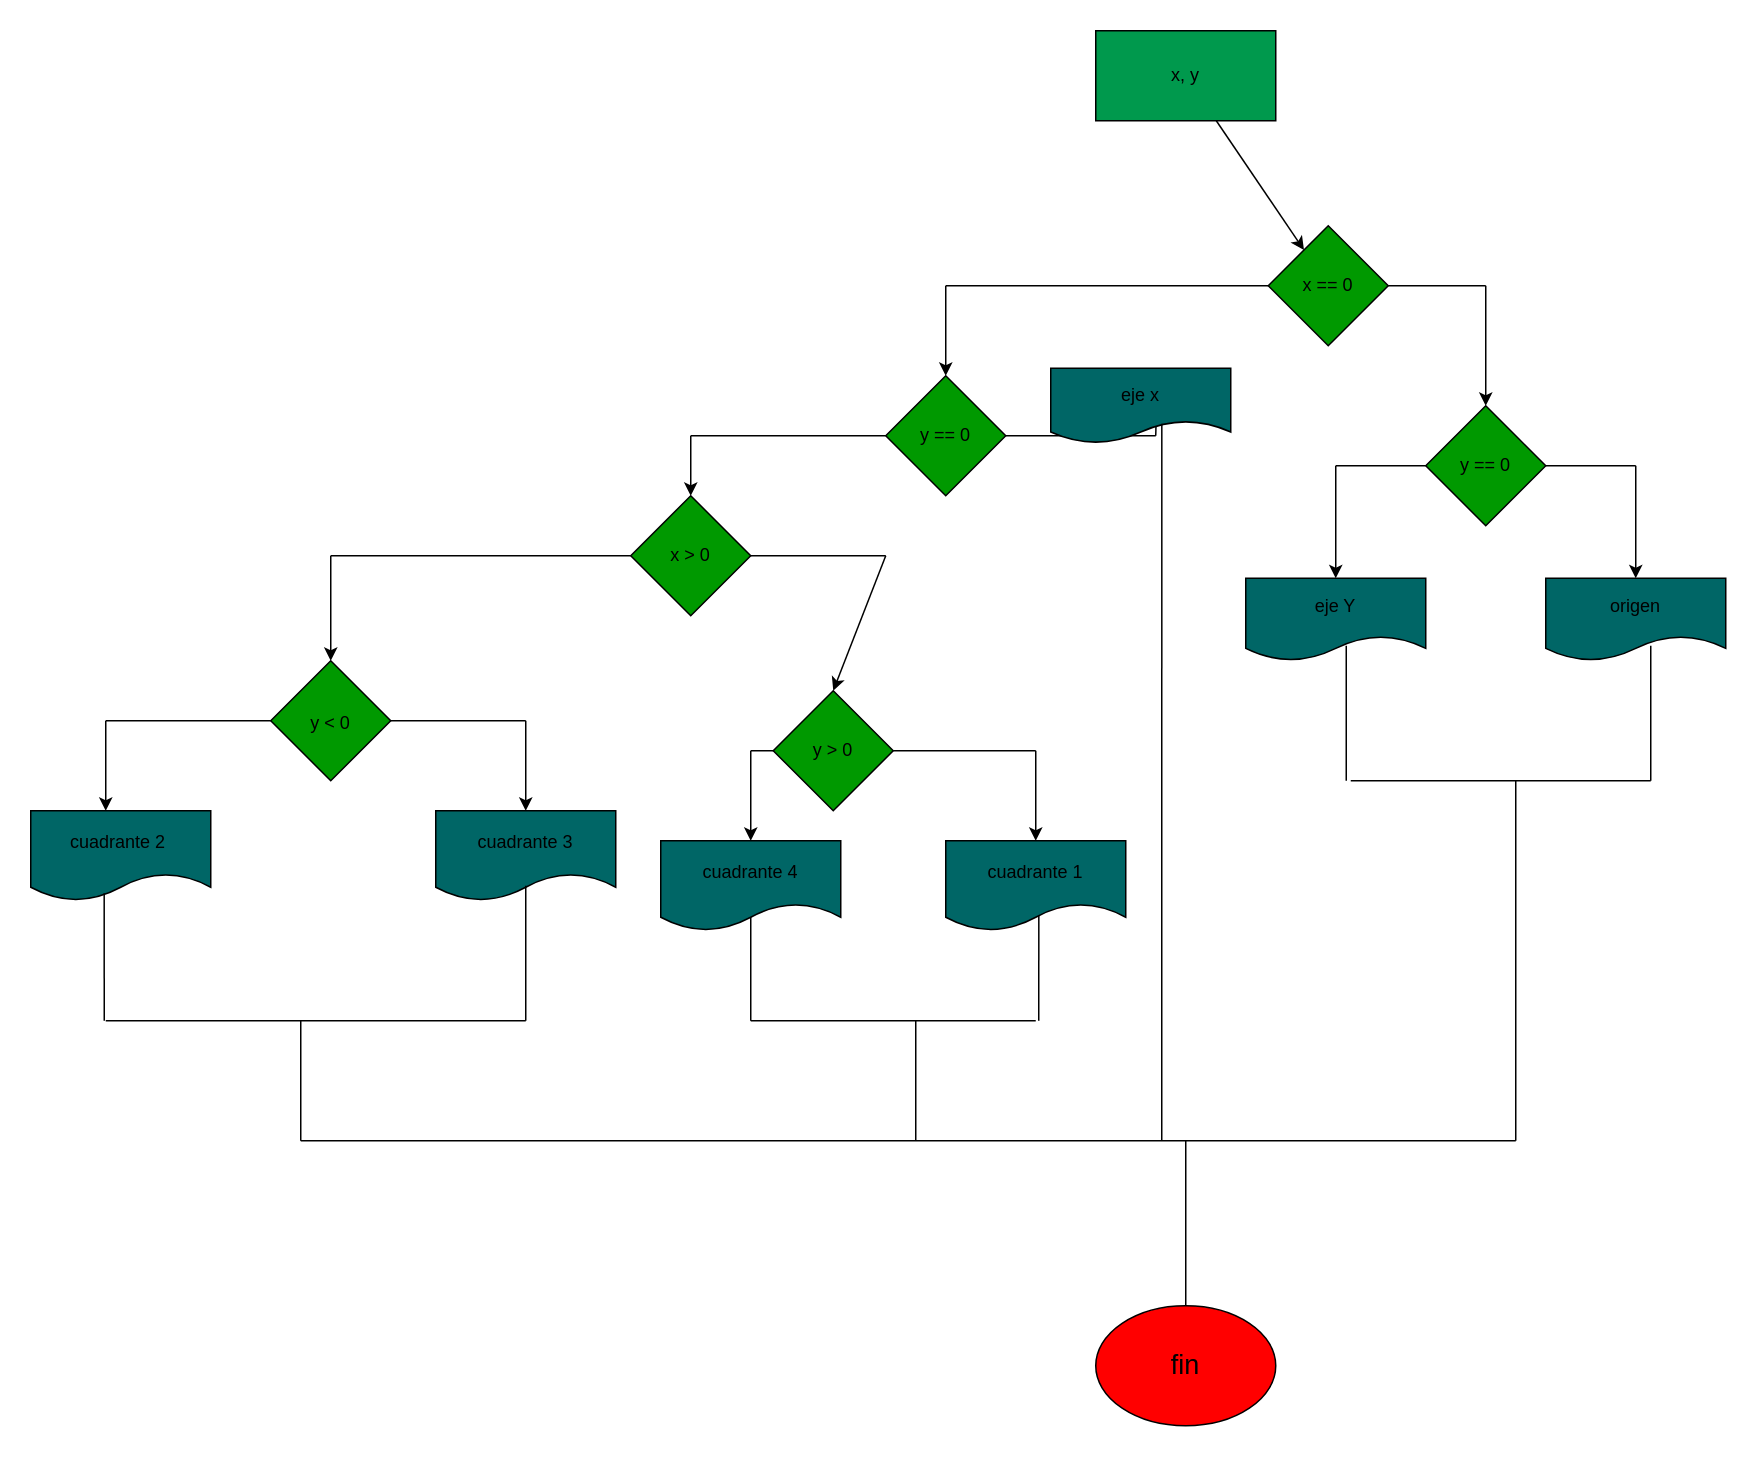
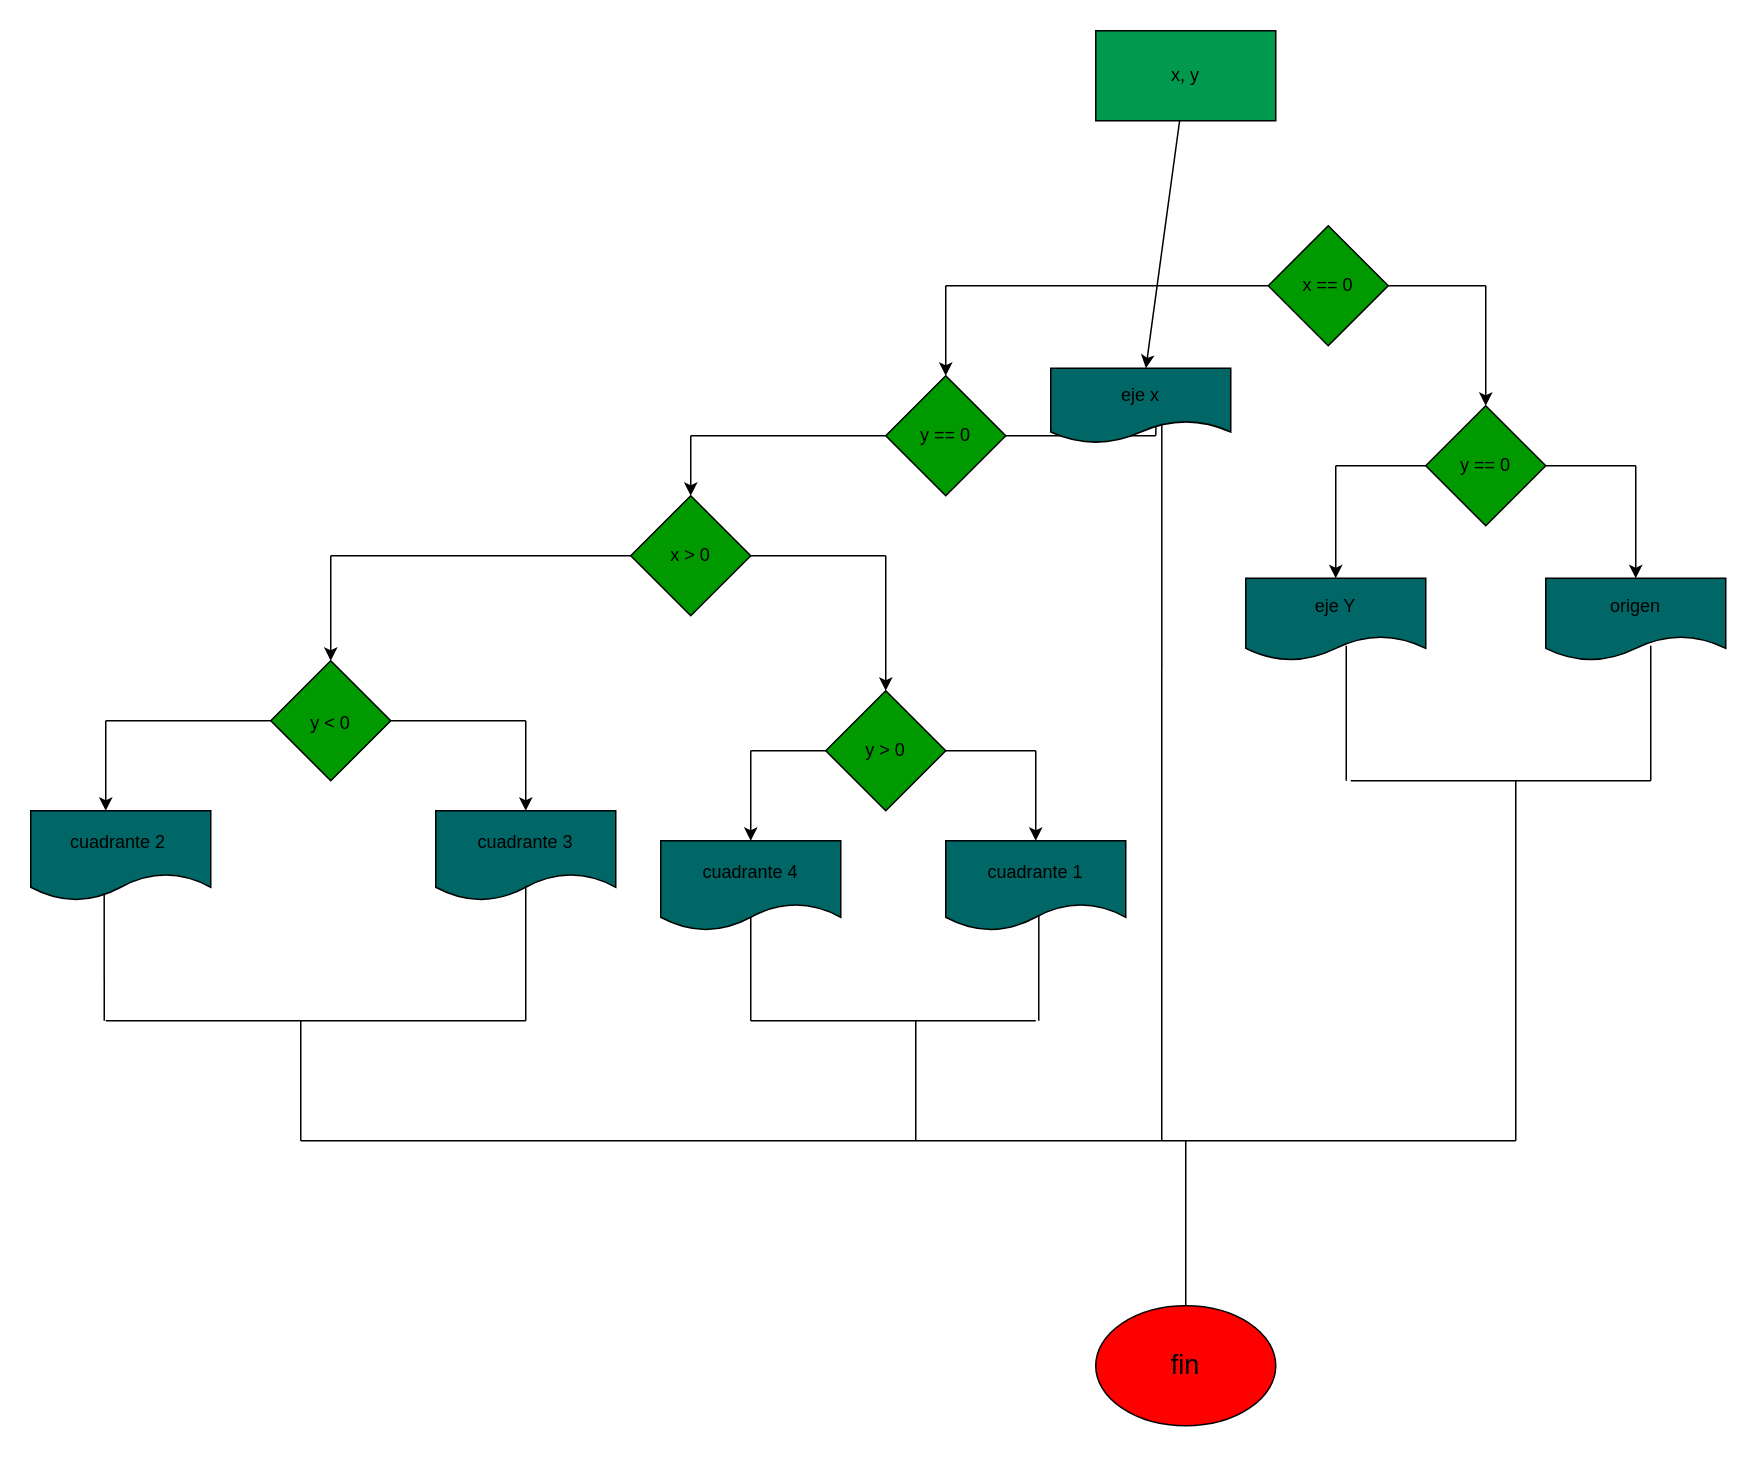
  <mxCell id="0" />
  <mxCell id="1" parent="0" />
- <mxCell id="2" value="" style="edgeStyle=none;html=1;" parent="1" source="3" target="4" edge="1"><mxGeometry relative="1" as="geometry" /></mxCell>
+ <mxCell id="2" value="" style="edgeStyle=none;html=1;" parent="1" source="3" target="19" edge="1"><mxGeometry relative="1" as="geometry" /></mxCell>
  <mxCell id="3" value="x, y" style="whiteSpace=wrap;html=1;fillColor=#00994D;" parent="1" vertex="1"><mxGeometry x="730" y="20" width="120" height="60" as="geometry" /></mxCell>
  <mxCell id="4" value="x == 0" style="rhombus;whiteSpace=wrap;html=1;fillColor=#009900;" parent="1" vertex="1"><mxGeometry x="845" y="150" width="80" height="80" as="geometry" /></mxCell>
  <mxCell id="5" value="" style="endArrow=none;html=1;exitX=1;exitY=0.5;exitDx=0;exitDy=0;" parent="1" source="4" edge="1"><mxGeometry width="50" height="50" relative="1" as="geometry"><mxPoint x="780" y="300" as="sourcePoint" /><mxPoint x="990" y="190" as="targetPoint" /></mxGeometry></mxCell>
  <mxCell id="6" value="" style="endArrow=classic;html=1;" parent="1" edge="1"><mxGeometry width="50" height="50" relative="1" as="geometry"><mxPoint x="990" y="190" as="sourcePoint" /><mxPoint x="990" y="270" as="targetPoint" /></mxGeometry></mxCell>
  <mxCell id="7" value="y == 0" style="rhombus;whiteSpace=wrap;html=1;fillColor=#009900;" parent="1" vertex="1"><mxGeometry x="950" y="270" width="80" height="80" as="geometry" /></mxCell>
  <mxCell id="8" value="" style="endArrow=none;html=1;exitX=1;exitY=0.5;exitDx=0;exitDy=0;" parent="1" source="7" edge="1"><mxGeometry width="50" height="50" relative="1" as="geometry"><mxPoint x="970" y="380" as="sourcePoint" /><mxPoint x="1090" y="310" as="targetPoint" /></mxGeometry></mxCell>
  <mxCell id="9" value="" style="endArrow=classic;html=1;" parent="1" target="10" edge="1"><mxGeometry width="50" height="50" relative="1" as="geometry"><mxPoint x="1090" y="310" as="sourcePoint" /><mxPoint x="1090" y="370" as="targetPoint" /></mxGeometry></mxCell>
  <mxCell id="10" value="origen" style="shape=document;whiteSpace=wrap;html=1;boundedLbl=1;fillColor=#006666;" parent="1" vertex="1"><mxGeometry x="1030" y="385" width="120" height="55" as="geometry" /></mxCell>
  <mxCell id="11" value="" style="endArrow=none;html=1;entryX=0;entryY=0.5;entryDx=0;entryDy=0;" parent="1" target="7" edge="1"><mxGeometry width="50" height="50" relative="1" as="geometry"><mxPoint x="890" y="310" as="sourcePoint" /><mxPoint x="910" y="330" as="targetPoint" /></mxGeometry></mxCell>
  <mxCell id="12" value="" style="endArrow=classic;html=1;" parent="1" target="13" edge="1"><mxGeometry width="50" height="50" relative="1" as="geometry"><mxPoint x="890" y="310" as="sourcePoint" /><mxPoint x="890" y="390" as="targetPoint" /></mxGeometry></mxCell>
  <mxCell id="13" value="eje Y" style="shape=document;whiteSpace=wrap;html=1;boundedLbl=1;fillColor=#006666;" parent="1" vertex="1"><mxGeometry x="830" y="385" width="120" height="55" as="geometry" /></mxCell>
  <mxCell id="14" value="" style="endArrow=none;html=1;entryX=0;entryY=0.5;entryDx=0;entryDy=0;" parent="1" target="4" edge="1"><mxGeometry width="50" height="50" relative="1" as="geometry"><mxPoint x="630" y="190" as="sourcePoint" /><mxPoint x="730" y="180" as="targetPoint" /></mxGeometry></mxCell>
  <mxCell id="15" value="" style="endArrow=classic;html=1;" parent="1" edge="1"><mxGeometry width="50" height="50" relative="1" as="geometry"><mxPoint x="630" y="190" as="sourcePoint" /><mxPoint x="630" y="250" as="targetPoint" /></mxGeometry></mxCell>
  <mxCell id="16" value="y == 0" style="rhombus;whiteSpace=wrap;html=1;fillColor=#009900;" parent="1" vertex="1"><mxGeometry x="590" y="250" width="80" height="80" as="geometry" /></mxCell>
  <mxCell id="17" value="" style="endArrow=none;html=1;exitX=1;exitY=0.5;exitDx=0;exitDy=0;" parent="1" source="16" edge="1"><mxGeometry width="50" height="50" relative="1" as="geometry"><mxPoint x="680" y="430" as="sourcePoint" /><mxPoint x="770" y="290" as="targetPoint" /></mxGeometry></mxCell>
  <mxCell id="18" value="" style="endArrow=classic;html=1;entryX=0.592;entryY=0.04;entryDx=0;entryDy=0;entryPerimeter=0;" parent="1" edge="1" target="19"><mxGeometry width="50" height="50" relative="1" as="geometry"><mxPoint x="770" y="290" as="sourcePoint" /><mxPoint x="740" y="350" as="targetPoint" /></mxGeometry></mxCell>
  <mxCell id="19" value="eje x" style="shape=document;whiteSpace=wrap;html=1;boundedLbl=1;fillColor=#006666;" parent="1" vertex="1"><mxGeometry x="700" y="245" width="120" height="50" as="geometry" /></mxCell>
  <mxCell id="20" value="" style="endArrow=none;html=1;entryX=0;entryY=0.5;entryDx=0;entryDy=0;" parent="1" target="16" edge="1"><mxGeometry width="50" height="50" relative="1" as="geometry"><mxPoint x="460" y="290" as="sourcePoint" /><mxPoint x="610" y="380" as="targetPoint" /></mxGeometry></mxCell>
  <mxCell id="21" value="" style="endArrow=classic;html=1;" parent="1" target="22" edge="1"><mxGeometry width="50" height="50" relative="1" as="geometry"><mxPoint x="460" y="290" as="sourcePoint" /><mxPoint x="460" y="340" as="targetPoint" /></mxGeometry></mxCell>
  <mxCell id="22" value="x &amp;gt; 0" style="rhombus;whiteSpace=wrap;html=1;fillColor=#009900;" parent="1" vertex="1"><mxGeometry x="420" y="330" width="80" height="80" as="geometry" /></mxCell>
  <mxCell id="23" value="" style="endArrow=none;html=1;exitX=1;exitY=0.5;exitDx=0;exitDy=0;" parent="1" source="22" edge="1"><mxGeometry width="50" height="50" relative="1" as="geometry"><mxPoint x="490" y="430" as="sourcePoint" /><mxPoint x="590" y="370" as="targetPoint" /></mxGeometry></mxCell>
  <mxCell id="24" value="" style="endArrow=classic;html=1;entryX=0.5;entryY=0;entryDx=0;entryDy=0;" parent="1" target="25" edge="1"><mxGeometry width="50" height="50" relative="1" as="geometry"><mxPoint x="590" y="370" as="sourcePoint" /><mxPoint x="550" y="430" as="targetPoint" /></mxGeometry></mxCell>
- <mxCell id="25" value="y &amp;gt; 0" style="rhombus;whiteSpace=wrap;html=1;fillColor=#009900;" parent="1" vertex="1"><mxGeometry x="515" y="460" width="80" height="80" as="geometry" /></mxCell>
+ <mxCell id="25" value="y &amp;gt; 0" style="rhombus;whiteSpace=wrap;html=1;fillColor=#009900;" parent="1" vertex="1"><mxGeometry x="550" y="460" width="80" height="80" as="geometry" /></mxCell>
  <mxCell id="26" value="" style="endArrow=none;html=1;exitX=1;exitY=0.5;exitDx=0;exitDy=0;" parent="1" source="25" edge="1"><mxGeometry width="50" height="50" relative="1" as="geometry"><mxPoint x="600" y="430" as="sourcePoint" /><mxPoint x="690" y="500" as="targetPoint" /></mxGeometry></mxCell>
  <mxCell id="27" value="" style="endArrow=none;html=1;fontSize=18;exitX=0;exitY=0.5;exitDx=0;exitDy=0;" edge="1" parent="1" source="22"><mxGeometry width="50" height="50" relative="1" as="geometry"><mxPoint x="750" y="390" as="sourcePoint" /><mxPoint x="220" y="370" as="targetPoint" /></mxGeometry></mxCell>
  <mxCell id="28" value="" style="endArrow=classic;html=1;fontSize=18;entryX=0.5;entryY=0;entryDx=0;entryDy=0;" edge="1" parent="1" target="29"><mxGeometry width="50" height="50" relative="1" as="geometry"><mxPoint x="220" y="370" as="sourcePoint" /><mxPoint x="220" y="425" as="targetPoint" /></mxGeometry></mxCell>
  <mxCell id="29" value="&lt;font style=&quot;font-size: 12px;&quot;&gt;y &amp;lt; 0&lt;/font&gt;" style="rhombus;whiteSpace=wrap;html=1;fontSize=18;fillColor=#009900;" vertex="1" parent="1"><mxGeometry x="180" y="440" width="80" height="80" as="geometry" /></mxCell>
  <mxCell id="30" value="" style="endArrow=none;html=1;fontSize=12;exitX=1;exitY=0.5;exitDx=0;exitDy=0;" edge="1" parent="1" source="29"><mxGeometry width="50" height="50" relative="1" as="geometry"><mxPoint x="430" y="550" as="sourcePoint" /><mxPoint x="350" y="480" as="targetPoint" /></mxGeometry></mxCell>
  <mxCell id="31" value="" style="endArrow=classic;html=1;fontSize=12;" edge="1" parent="1"><mxGeometry width="50" height="50" relative="1" as="geometry"><mxPoint x="350" y="480" as="sourcePoint" /><mxPoint x="350" y="540" as="targetPoint" /></mxGeometry></mxCell>
  <mxCell id="32" value="cuadrante 3" style="shape=document;whiteSpace=wrap;html=1;boundedLbl=1;fontSize=12;fillColor=#006666;" vertex="1" parent="1"><mxGeometry x="290" y="540" width="120" height="60" as="geometry" /></mxCell>
  <mxCell id="33" value="" style="endArrow=none;html=1;fontSize=12;exitX=0;exitY=0.5;exitDx=0;exitDy=0;" edge="1" parent="1" source="29"><mxGeometry width="50" height="50" relative="1" as="geometry"><mxPoint x="430" y="550" as="sourcePoint" /><mxPoint x="70" y="480" as="targetPoint" /></mxGeometry></mxCell>
  <mxCell id="34" value="" style="endArrow=classic;html=1;fontSize=12;" edge="1" parent="1"><mxGeometry width="50" height="50" relative="1" as="geometry"><mxPoint x="70" y="480" as="sourcePoint" /><mxPoint x="70" y="540" as="targetPoint" /></mxGeometry></mxCell>
  <mxCell id="35" value="cuadrante 2&amp;nbsp;" style="shape=document;whiteSpace=wrap;html=1;boundedLbl=1;fontSize=12;fillColor=#006666;" vertex="1" parent="1"><mxGeometry x="20" y="540" width="120" height="60" as="geometry" /></mxCell>
  <mxCell id="36" value="" style="endArrow=none;html=1;fontSize=12;entryX=0.408;entryY=0.917;entryDx=0;entryDy=0;entryPerimeter=0;" edge="1" parent="1" target="35"><mxGeometry width="50" height="50" relative="1" as="geometry"><mxPoint x="69" y="680" as="sourcePoint" /><mxPoint x="480" y="610" as="targetPoint" /></mxGeometry></mxCell>
  <mxCell id="37" value="" style="endArrow=none;html=1;fontSize=12;" edge="1" parent="1"><mxGeometry width="50" height="50" relative="1" as="geometry"><mxPoint x="350" y="590" as="sourcePoint" /><mxPoint x="350" y="680" as="targetPoint" /></mxGeometry></mxCell>
  <mxCell id="38" value="" style="endArrow=none;html=1;fontSize=12;" edge="1" parent="1"><mxGeometry width="50" height="50" relative="1" as="geometry"><mxPoint x="70" y="680" as="sourcePoint" /><mxPoint x="350" y="680" as="targetPoint" /></mxGeometry></mxCell>
  <mxCell id="39" value="" style="endArrow=none;html=1;fontSize=12;" edge="1" parent="1"><mxGeometry width="50" height="50" relative="1" as="geometry"><mxPoint x="200" y="760" as="sourcePoint" /><mxPoint x="200" y="680" as="targetPoint" /></mxGeometry></mxCell>
  <mxCell id="40" value="" style="endArrow=none;html=1;fontSize=12;exitX=0;exitY=0.5;exitDx=0;exitDy=0;" edge="1" parent="1" source="25"><mxGeometry width="50" height="50" relative="1" as="geometry"><mxPoint x="650" y="590" as="sourcePoint" /><mxPoint x="500" y="500" as="targetPoint" /></mxGeometry></mxCell>
  <mxCell id="41" value="" style="endArrow=classic;html=1;fontSize=12;" edge="1" parent="1"><mxGeometry width="50" height="50" relative="1" as="geometry"><mxPoint x="500" y="500" as="sourcePoint" /><mxPoint x="500" y="560" as="targetPoint" /></mxGeometry></mxCell>
  <mxCell id="42" value="cuadrante 4" style="shape=document;whiteSpace=wrap;html=1;boundedLbl=1;fontSize=12;fillColor=#006666;" vertex="1" parent="1"><mxGeometry x="440" y="560" width="120" height="60" as="geometry" /></mxCell>
  <mxCell id="43" value="" style="endArrow=classic;html=1;fontSize=12;" edge="1" parent="1"><mxGeometry width="50" height="50" relative="1" as="geometry"><mxPoint x="690" y="500" as="sourcePoint" /><mxPoint x="690" y="560" as="targetPoint" /></mxGeometry></mxCell>
  <mxCell id="44" value="cuadrante 1" style="shape=document;whiteSpace=wrap;html=1;boundedLbl=1;fontSize=12;fillColor=#006666;" vertex="1" parent="1"><mxGeometry x="630" y="560" width="120" height="60" as="geometry" /></mxCell>
  <mxCell id="45" value="" style="endArrow=none;html=1;fontSize=12;exitX=0.5;exitY=0.85;exitDx=0;exitDy=0;exitPerimeter=0;" edge="1" parent="1" source="42"><mxGeometry width="50" height="50" relative="1" as="geometry"><mxPoint x="650" y="750" as="sourcePoint" /><mxPoint x="500" y="680" as="targetPoint" /></mxGeometry></mxCell>
  <mxCell id="46" value="" style="endArrow=none;html=1;fontSize=12;entryX=0.517;entryY=0.833;entryDx=0;entryDy=0;entryPerimeter=0;" edge="1" parent="1" target="44"><mxGeometry width="50" height="50" relative="1" as="geometry"><mxPoint x="692" y="680" as="sourcePoint" /><mxPoint x="700" y="700" as="targetPoint" /></mxGeometry></mxCell>
  <mxCell id="47" value="" style="endArrow=none;html=1;fontSize=12;" edge="1" parent="1"><mxGeometry width="50" height="50" relative="1" as="geometry"><mxPoint x="500" y="680" as="sourcePoint" /><mxPoint x="690" y="680" as="targetPoint" /></mxGeometry></mxCell>
  <mxCell id="48" value="" style="endArrow=none;html=1;fontSize=12;" edge="1" parent="1"><mxGeometry width="50" height="50" relative="1" as="geometry"><mxPoint x="610" y="760" as="sourcePoint" /><mxPoint x="610" y="680" as="targetPoint" /></mxGeometry></mxCell>
  <mxCell id="49" value="" style="endArrow=none;html=1;fontSize=12;entryX=0.617;entryY=0.74;entryDx=0;entryDy=0;entryPerimeter=0;" edge="1" parent="1" target="19"><mxGeometry width="50" height="50" relative="1" as="geometry"><mxPoint x="774" y="760" as="sourcePoint" /><mxPoint x="850" y="490" as="targetPoint" /></mxGeometry></mxCell>
  <mxCell id="50" value="" style="endArrow=none;html=1;fontSize=12;" edge="1" parent="1"><mxGeometry width="50" height="50" relative="1" as="geometry"><mxPoint x="897" y="520" as="sourcePoint" /><mxPoint x="897" y="430" as="targetPoint" /></mxGeometry></mxCell>
  <mxCell id="51" value="" style="endArrow=none;html=1;fontSize=12;" edge="1" parent="1"><mxGeometry width="50" height="50" relative="1" as="geometry"><mxPoint x="1100" y="520" as="sourcePoint" /><mxPoint x="1100" y="430" as="targetPoint" /></mxGeometry></mxCell>
  <mxCell id="52" value="" style="endArrow=none;html=1;fontSize=12;" edge="1" parent="1"><mxGeometry width="50" height="50" relative="1" as="geometry"><mxPoint x="900" y="520" as="sourcePoint" /><mxPoint x="1100" y="520" as="targetPoint" /></mxGeometry></mxCell>
  <mxCell id="53" value="" style="endArrow=none;html=1;fontSize=12;" edge="1" parent="1"><mxGeometry width="50" height="50" relative="1" as="geometry"><mxPoint x="1010" y="760" as="sourcePoint" /><mxPoint x="1010" y="520" as="targetPoint" /></mxGeometry></mxCell>
  <mxCell id="54" value="" style="endArrow=none;html=1;fontSize=12;" edge="1" parent="1"><mxGeometry width="50" height="50" relative="1" as="geometry"><mxPoint x="200" y="760" as="sourcePoint" /><mxPoint x="1010" y="760" as="targetPoint" /></mxGeometry></mxCell>
  <mxCell id="55" value="" style="endArrow=none;html=1;fontSize=12;" edge="1" parent="1"><mxGeometry width="50" height="50" relative="1" as="geometry"><mxPoint x="790" y="870" as="sourcePoint" /><mxPoint x="790" y="760" as="targetPoint" /></mxGeometry></mxCell>
  <mxCell id="56" value="&lt;font style=&quot;font-size: 18px;&quot;&gt;fin&lt;/font&gt;" style="ellipse;whiteSpace=wrap;html=1;fontSize=12;fillColor=#FF0000;" vertex="1" parent="1"><mxGeometry x="730" y="870" width="120" height="80" as="geometry" /></mxCell>
